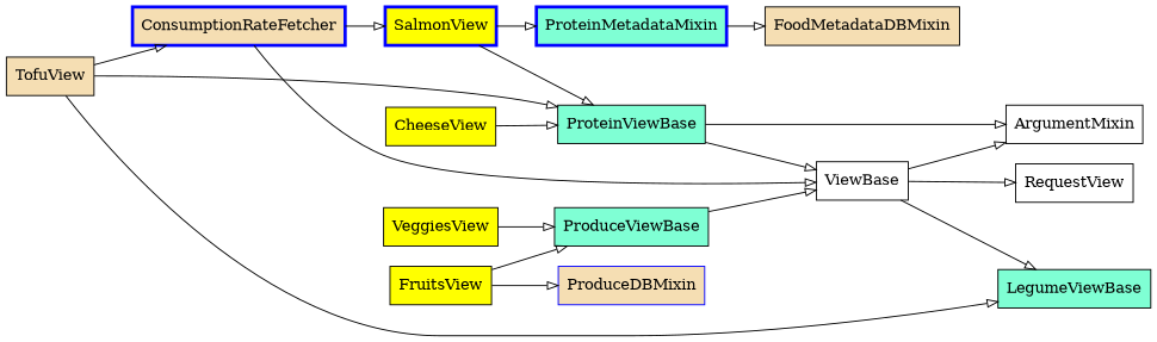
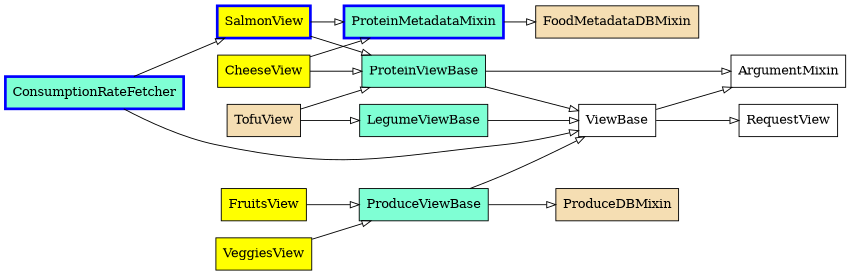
  digraph {
    rankdir=LR
    node [fillcolor=aquamarine shape=record style=filled]
    edge [arrowhead=empty arrowtail=none]
-   n1 [color=blue fillcolor=wheat label=ConsumptionRateFetcher penwidth=3]
+   n1 [color=blue label=ConsumptionRateFetcher penwidth=3]
    n2 [label=ViewBase fillcolor="" style=""]
    n3 [color=blue fillcolor=yellow label=SalmonView penwidth=3]
    n4 [label=ArgumentMixin fillcolor="" style=""]
    n5 [label=RequestView fillcolor="" style=""]
    n6 [fillcolor=wheat label=TofuView]
    n7 [label=LegumeViewBase]
    n8 [label=ProteinViewBase]
    n9 [color=blue label=ProteinMetadataMixin penwidth=3]
    n10 [fillcolor=wheat label=FoodMetadataDBMixin]
    n11 [label=ProduceViewBase]
-   n12 [fillcolor=wheat label=ProduceDBMixin color=blue]
+   n12 [fillcolor=wheat label=ProduceDBMixin]
    n13 [fillcolor=yellow label=FruitsView]
    n14 [fillcolor=yellow label=VeggiesView]
    n15 [fillcolor=yellow label=CheeseView]
    n1 -> n2
    n1 -> n3
    n2 -> n4
    n2 -> n5
    n3 -> n8
    n3 -> n9
-   n6 -> n1
    n6 -> n7
    n6 -> n8
-   n2 -> n7
+   n7 -> n2
    n8 -> n2
    n8 -> n4
    n9 -> n10
    n11 -> n2
-   n13 -> n12
+   n11 -> n12
    n13 -> n11
    n14 -> n11
    n15 -> n8
+   n15 -> n9
  }
